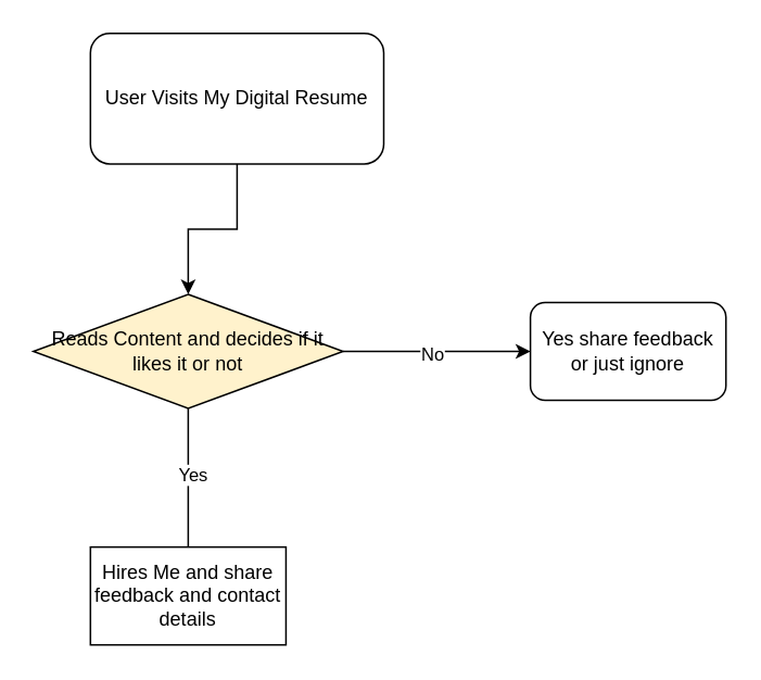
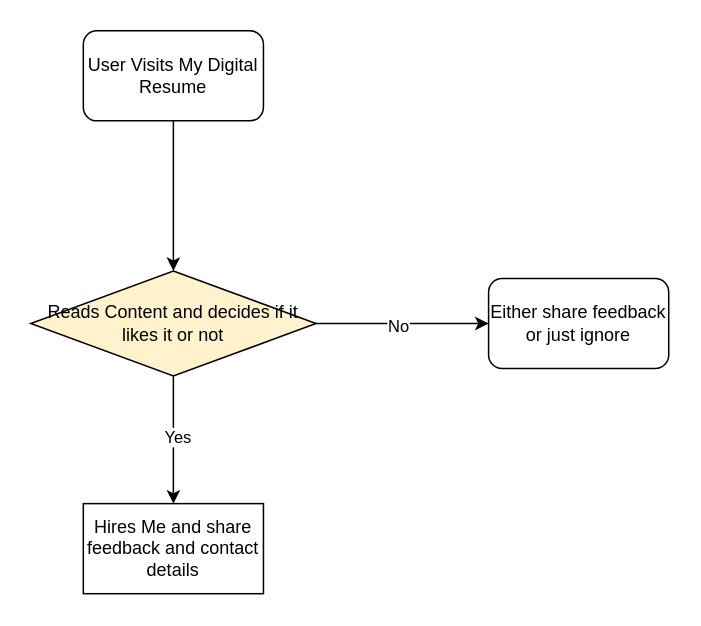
  <mxCell id="0" />
  <mxCell id="1" parent="0" />
  <mxCell id="2" value="" style="edgeStyle=orthogonalEdgeStyle;rounded=0;orthogonalLoop=1;jettySize=auto;html=1;" edge="1" parent="1" source="3" target="8"><mxGeometry relative="1" as="geometry" /></mxCell>
- <mxCell id="3" value="User Visits My Digital Resume" style="rounded=1;whiteSpace=wrap;html=1;" vertex="1" parent="1"><mxGeometry x="55" y="20" width="180" height="80" as="geometry" /></mxCell>
+ <mxCell id="3" value="User Visits My Digital Resume" style="rounded=1;whiteSpace=wrap;html=1;" vertex="1" parent="1"><mxGeometry x="55" y="20" width="120" height="60" as="geometry" /></mxCell>
  <mxCell id="4" value="" style="edgeStyle=orthogonalEdgeStyle;rounded=0;orthogonalLoop=1;jettySize=auto;html=1;" edge="1" parent="1" source="8" target="9"><mxGeometry relative="1" as="geometry" /></mxCell>
  <mxCell id="5" value="No" style="edgeLabel;html=1;align=center;verticalAlign=middle;resizable=0;points=[];" vertex="1" connectable="0" parent="4"><mxGeometry x="-0.061" y="-1" relative="1" as="geometry"><mxPoint as="offset" /></mxGeometry></mxCell>
- <mxCell id="6" value="" style="edgeStyle=orthogonalEdgeStyle;rounded=0;orthogonalLoop=1;jettySize=auto;html=1;endArrow=none;" edge="1" parent="1" source="8" target="10"><mxGeometry relative="1" as="geometry" /></mxCell>
+ <mxCell id="6" value="" style="edgeStyle=orthogonalEdgeStyle;rounded=0;orthogonalLoop=1;jettySize=auto;html=1;" edge="1" parent="1" source="8" target="10"><mxGeometry relative="1" as="geometry" /></mxCell>
  <mxCell id="7" value="Yes" style="edgeLabel;html=1;align=center;verticalAlign=middle;resizable=0;points=[];" vertex="1" connectable="0" parent="6"><mxGeometry x="-0.056" y="2" relative="1" as="geometry"><mxPoint as="offset" /></mxGeometry></mxCell>
  <mxCell id="8" value="Reads Content and decides if it likes it or not" style="rhombus;whiteSpace=wrap;html=1;fillColor=#fff2cc;" vertex="1" parent="1"><mxGeometry x="20" y="180" width="190" height="70" as="geometry" /></mxCell>
- <mxCell id="9" value="Yes share feedback or just ignore" style="rounded=1;whiteSpace=wrap;html=1;" vertex="1" parent="1"><mxGeometry x="325" y="185" width="120" height="60" as="geometry" /></mxCell>
+ <mxCell id="9" value="Either share feedback or just ignore" style="rounded=1;whiteSpace=wrap;html=1;" vertex="1" parent="1"><mxGeometry x="325" y="185" width="120" height="60" as="geometry" /></mxCell>
  <mxCell id="10" value="Hires Me and share feedback and contact details" style="whiteSpace=wrap;html=1;" vertex="1" parent="1"><mxGeometry x="55" y="335" width="120" height="60" as="geometry" /></mxCell>
